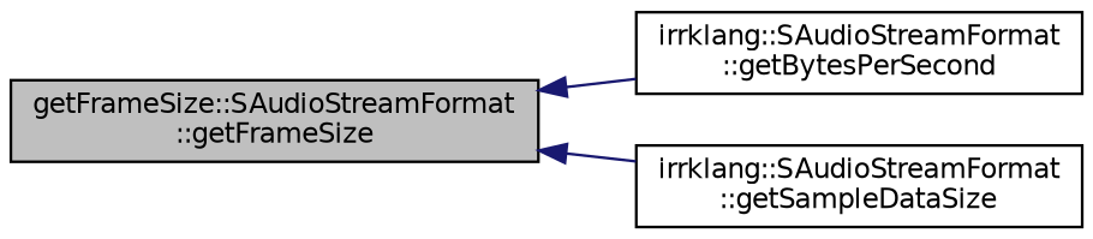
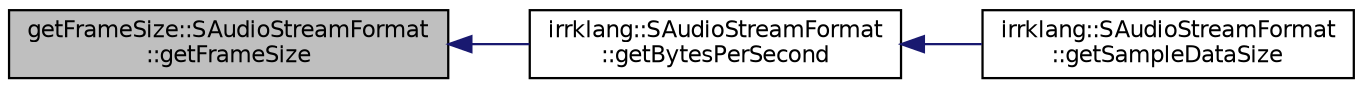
  digraph {
    rankdir=LR
    node [color=black fontname=Helvetica fontsize=10 shape=record]
    edge [color=midnightblue dir=back fontname=Helvetica fontsize=10 labelfontname=Helvetica labelfontsize=10 style=solid]
    n1 [fillcolor=grey75 fontcolor=black height=0.2 label="getFrameSize::SAudioStreamFormat\l::getFrameSize" style=filled width=0.4]
    n2 [height=0.2 label="irrklang::SAudioStreamFormat\l::getBytesPerSecond" width=0.4]
    n3 [height=0.2 label="irrklang::SAudioStreamFormat\l::getSampleDataSize" width=0.4]
    n1 -> n2
-   n1 -> n3
+   n2 -> n3
  }
